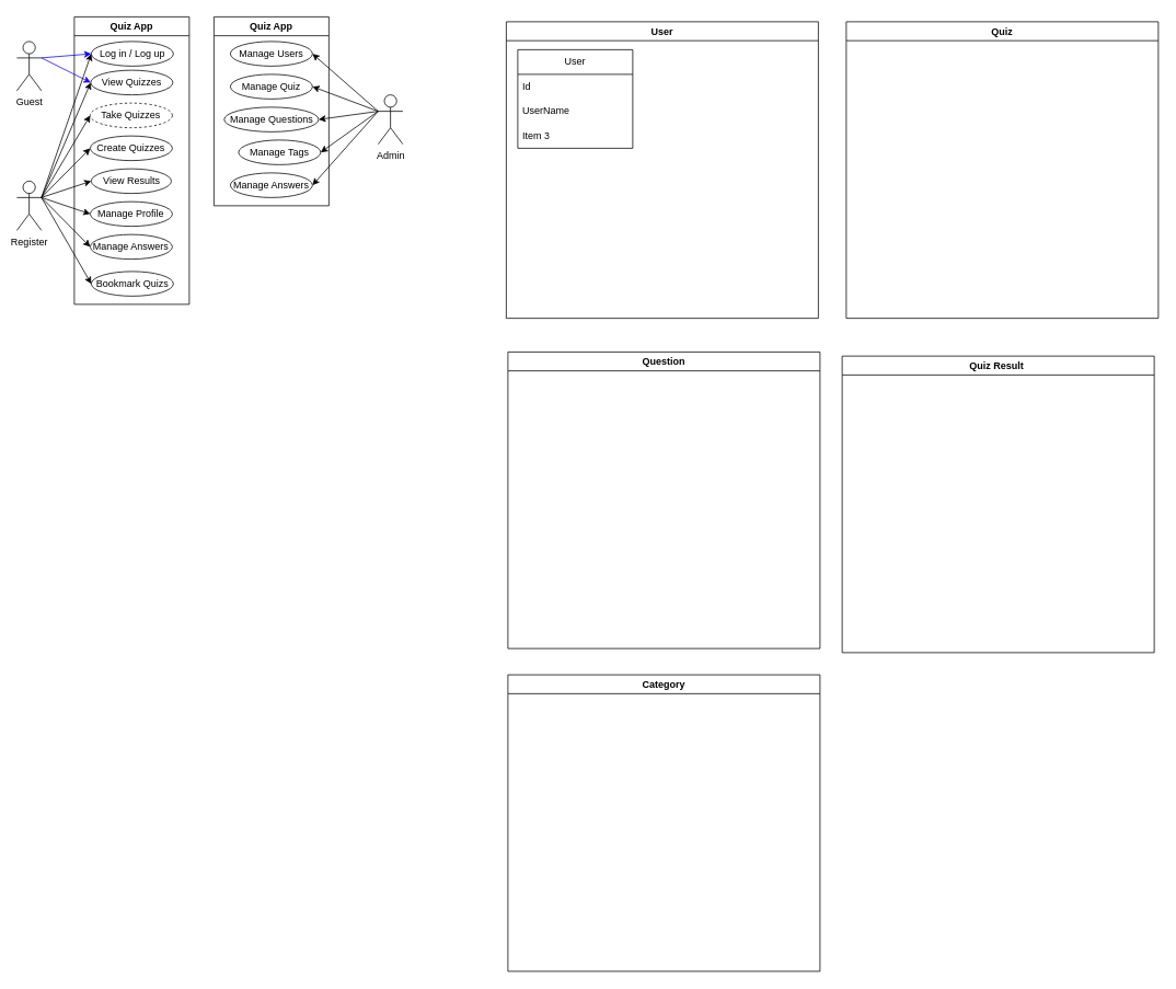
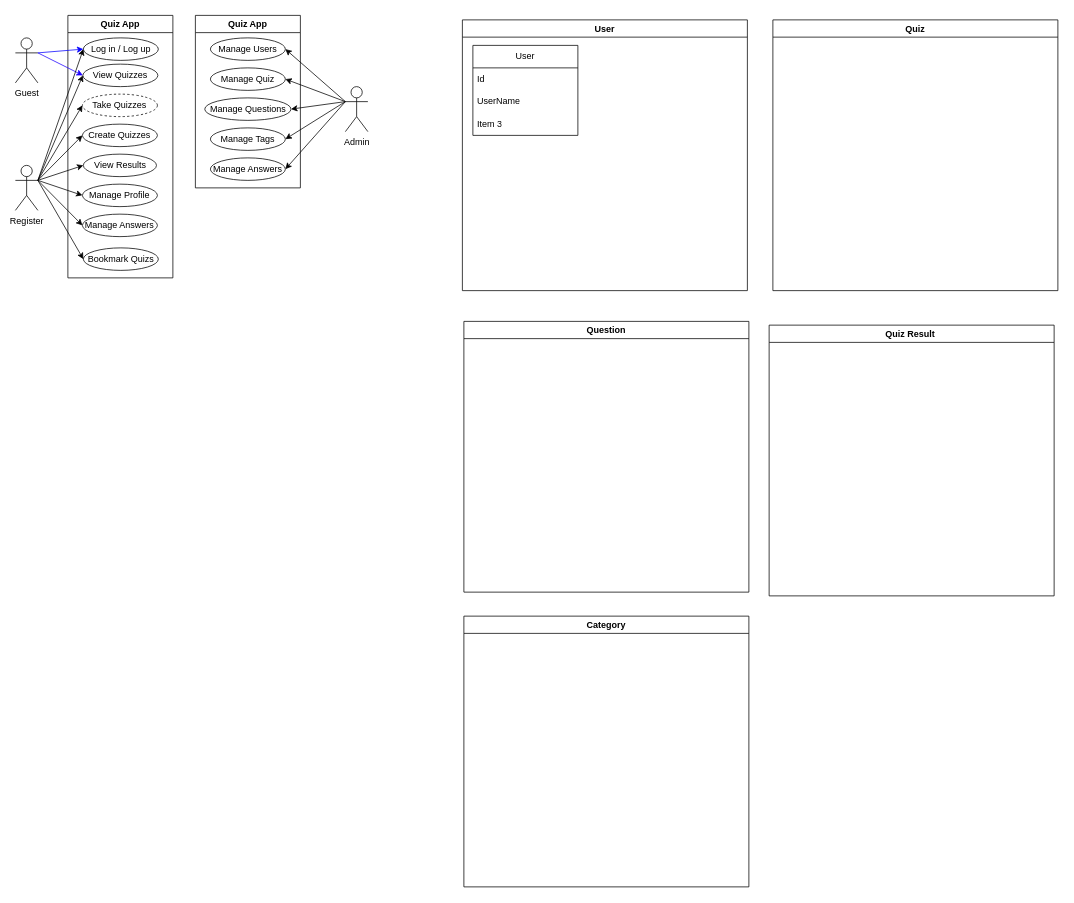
  <mxCell id="0" />
  <mxCell id="1" parent="0" />
  <mxCell id="2" value="Register" style="shape=umlActor;verticalLabelPosition=bottom;verticalAlign=top;html=1;outlineConnect=0;" parent="1" vertex="1"><mxGeometry x="20" y="220" width="30" height="60" as="geometry" /></mxCell>
  <mxCell id="3" value="Admin" style="shape=umlActor;verticalLabelPosition=bottom;verticalAlign=top;html=1;outlineConnect=0;" parent="1" vertex="1"><mxGeometry x="460" y="115" width="30" height="60" as="geometry" /></mxCell>
  <mxCell id="4" value="Quiz App" style="swimlane;whiteSpace=wrap;html=1;" parent="1" vertex="1"><mxGeometry x="260" y="20" width="140" height="230" as="geometry"><mxRectangle x="280" y="50" width="90" height="30" as="alternateBounds" /></mxGeometry></mxCell>
  <mxCell id="5" value="Manage Users" style="ellipse;whiteSpace=wrap;html=1;" parent="4" vertex="1"><mxGeometry x="20" y="30" width="100" height="30" as="geometry" /></mxCell>
- <mxCell id="6" value="Manage Tags" style="ellipse;whiteSpace=wrap;html=1;" parent="4" vertex="1"><mxGeometry x="30" y="150" width="100" height="30" as="geometry" /></mxCell>
+ <mxCell id="6" value="Manage Tags" style="ellipse;whiteSpace=wrap;html=1;" parent="4" vertex="1"><mxGeometry x="20" y="150" width="100" height="30" as="geometry" /></mxCell>
  <mxCell id="7" value="Manage Answers" style="ellipse;whiteSpace=wrap;html=1;" parent="4" vertex="1"><mxGeometry x="20" y="190" width="100" height="30" as="geometry" /></mxCell>
  <mxCell id="8" value="Manage Questions" style="ellipse;whiteSpace=wrap;html=1;" parent="4" vertex="1"><mxGeometry x="12.5" y="110" width="115" height="30" as="geometry" /></mxCell>
  <mxCell id="9" value="Manage Quiz" style="ellipse;whiteSpace=wrap;html=1;" parent="4" vertex="1"><mxGeometry x="20" y="70" width="100" height="30" as="geometry" /></mxCell>
  <mxCell id="10" value="Guest" style="shape=umlActor;verticalLabelPosition=bottom;verticalAlign=top;html=1;outlineConnect=0;" parent="1" vertex="1"><mxGeometry x="20" y="50" width="30" height="60" as="geometry" /></mxCell>
  <mxCell id="11" value="" style="endArrow=classic;html=1;rounded=0;exitX=0;exitY=0.333;exitDx=0;exitDy=0;exitPerimeter=0;entryX=1;entryY=0.5;entryDx=0;entryDy=0;" parent="1" source="3" target="5" edge="1"><mxGeometry width="50" height="50" relative="1" as="geometry"><mxPoint x="450" y="190" as="sourcePoint" /><mxPoint x="500" y="140" as="targetPoint" /></mxGeometry></mxCell>
  <mxCell id="12" value="" style="endArrow=classic;html=1;rounded=0;exitX=0;exitY=0.333;exitDx=0;exitDy=0;exitPerimeter=0;entryX=1;entryY=0.5;entryDx=0;entryDy=0;" parent="1" source="3" target="8" edge="1"><mxGeometry width="50" height="50" relative="1" as="geometry"><mxPoint x="685" y="155" as="sourcePoint" /><mxPoint x="545" y="75" as="targetPoint" /></mxGeometry></mxCell>
  <mxCell id="13" value="" style="endArrow=classic;html=1;rounded=0;exitX=0;exitY=0.333;exitDx=0;exitDy=0;exitPerimeter=0;entryX=1;entryY=0.5;entryDx=0;entryDy=0;" parent="1" source="3" target="9" edge="1"><mxGeometry width="50" height="50" relative="1" as="geometry"><mxPoint x="665" y="80" as="sourcePoint" /><mxPoint x="563" y="125" as="targetPoint" /></mxGeometry></mxCell>
  <mxCell id="14" value="" style="endArrow=classic;html=1;rounded=0;exitX=0;exitY=0.333;exitDx=0;exitDy=0;exitPerimeter=0;entryX=1;entryY=0.5;entryDx=0;entryDy=0;" parent="1" source="3" target="6" edge="1"><mxGeometry width="50" height="50" relative="1" as="geometry"><mxPoint x="665" y="80" as="sourcePoint" /><mxPoint x="563" y="125" as="targetPoint" /></mxGeometry></mxCell>
  <mxCell id="15" value="" style="endArrow=classic;html=1;rounded=0;entryX=1;entryY=0.5;entryDx=0;entryDy=0;exitX=0;exitY=0.333;exitDx=0;exitDy=0;exitPerimeter=0;" parent="1" source="3" target="7" edge="1"><mxGeometry width="50" height="50" relative="1" as="geometry"><mxPoint x="490" y="130" as="sourcePoint" /><mxPoint x="555" y="165" as="targetPoint" /></mxGeometry></mxCell>
  <mxCell id="16" value="Quiz App" style="swimlane;whiteSpace=wrap;html=1;" parent="1" vertex="1"><mxGeometry x="90" y="20" width="140" height="350" as="geometry"><mxRectangle x="280" y="50" width="90" height="30" as="alternateBounds" /></mxGeometry></mxCell>
  <mxCell id="17" value="Take Quizzes" style="ellipse;whiteSpace=wrap;html=1;dashed=1;" parent="16" vertex="1"><mxGeometry x="19.38" y="105" width="100" height="30" as="geometry" /></mxCell>
  <mxCell id="18" value="Manage Profile" style="ellipse;whiteSpace=wrap;html=1;" parent="16" vertex="1"><mxGeometry x="19.38" y="225" width="100" height="30" as="geometry" /></mxCell>
  <mxCell id="19" value="Manage Answers" style="ellipse;whiteSpace=wrap;html=1;" parent="16" vertex="1"><mxGeometry x="19.38" y="265" width="100" height="30" as="geometry" /></mxCell>
  <mxCell id="20" value="View Results" style="ellipse;whiteSpace=wrap;html=1;" parent="16" vertex="1"><mxGeometry x="20.63" y="185" width="97.5" height="30" as="geometry" /></mxCell>
  <mxCell id="21" value="Create Quizzes" style="ellipse;whiteSpace=wrap;html=1;" parent="16" vertex="1"><mxGeometry x="19.38" y="145" width="100" height="30" as="geometry" /></mxCell>
  <mxCell id="22" value="View Quizzes" style="ellipse;whiteSpace=wrap;html=1;" parent="16" vertex="1"><mxGeometry x="20" y="65" width="100" height="30" as="geometry" /></mxCell>
  <mxCell id="23" value="Log in / Log up" style="ellipse;whiteSpace=wrap;html=1;" parent="16" vertex="1"><mxGeometry x="20.63" y="30" width="100" height="30" as="geometry" /></mxCell>
  <mxCell id="24" value="Bookmark Quizs" style="ellipse;whiteSpace=wrap;html=1;" parent="16" vertex="1"><mxGeometry x="20.63" y="310" width="100" height="30" as="geometry" /></mxCell>
  <mxCell id="25" value="" style="endArrow=classic;html=1;rounded=0;exitX=1;exitY=0.333;exitDx=0;exitDy=0;exitPerimeter=0;entryX=0;entryY=0.5;entryDx=0;entryDy=0;" parent="1" source="2" target="17" edge="1"><mxGeometry width="50" height="50" relative="1" as="geometry"><mxPoint x="95" y="290" as="sourcePoint" /><mxPoint x="0" y="370" as="targetPoint" /></mxGeometry></mxCell>
  <mxCell id="26" value="" style="endArrow=classic;html=1;rounded=0;exitX=1;exitY=0.333;exitDx=0;exitDy=0;exitPerimeter=0;entryX=0;entryY=0.5;entryDx=0;entryDy=0;" parent="1" source="2" target="21" edge="1"><mxGeometry width="50" height="50" relative="1" as="geometry"><mxPoint x="25" y="80" as="sourcePoint" /><mxPoint x="120" y="75" as="targetPoint" /></mxGeometry></mxCell>
  <mxCell id="27" value="" style="endArrow=classic;html=1;rounded=0;exitX=1;exitY=0.333;exitDx=0;exitDy=0;exitPerimeter=0;entryX=0;entryY=0.5;entryDx=0;entryDy=0;" parent="1" source="2" target="20" edge="1"><mxGeometry width="50" height="50" relative="1" as="geometry"><mxPoint x="35" y="90" as="sourcePoint" /><mxPoint x="130" y="85" as="targetPoint" /></mxGeometry></mxCell>
  <mxCell id="28" value="" style="endArrow=classic;html=1;rounded=0;exitX=1;exitY=0.333;exitDx=0;exitDy=0;exitPerimeter=0;entryX=0;entryY=0.5;entryDx=0;entryDy=0;" parent="1" source="2" target="18" edge="1"><mxGeometry width="50" height="50" relative="1" as="geometry"><mxPoint x="45" y="100" as="sourcePoint" /><mxPoint x="140" y="95" as="targetPoint" /></mxGeometry></mxCell>
  <mxCell id="29" value="" style="endArrow=classic;html=1;rounded=0;exitX=1;exitY=0.333;exitDx=0;exitDy=0;exitPerimeter=0;entryX=0;entryY=0.5;entryDx=0;entryDy=0;" parent="1" source="2" target="19" edge="1"><mxGeometry width="50" height="50" relative="1" as="geometry"><mxPoint x="55" y="110" as="sourcePoint" /><mxPoint x="150" y="105" as="targetPoint" /></mxGeometry></mxCell>
  <mxCell id="30" value="" style="endArrow=classic;html=1;rounded=0;exitX=1;exitY=0.333;exitDx=0;exitDy=0;exitPerimeter=0;entryX=0;entryY=0.5;entryDx=0;entryDy=0;" parent="1" source="2" target="22" edge="1"><mxGeometry width="50" height="50" relative="1" as="geometry"><mxPoint x="40" y="100" as="sourcePoint" /><mxPoint x="119" y="115" as="targetPoint" /></mxGeometry></mxCell>
  <mxCell id="31" value="" style="endArrow=classic;html=1;rounded=0;exitX=1;exitY=0.333;exitDx=0;exitDy=0;exitPerimeter=0;entryX=0;entryY=0.5;entryDx=0;entryDy=0;strokeColor=#1e00ff;" parent="1" source="10" target="22" edge="1"><mxGeometry width="50" height="50" relative="1" as="geometry"><mxPoint x="40" y="100" as="sourcePoint" /><mxPoint x="120" y="75" as="targetPoint" /></mxGeometry></mxCell>
  <mxCell id="32" value="" style="endArrow=classic;html=1;rounded=0;exitX=1;exitY=0.333;exitDx=0;exitDy=0;exitPerimeter=0;entryX=0;entryY=0.5;entryDx=0;entryDy=0;" parent="1" source="2" target="23" edge="1"><mxGeometry width="50" height="50" relative="1" as="geometry"><mxPoint x="40" y="100" as="sourcePoint" /><mxPoint x="120" y="140" as="targetPoint" /></mxGeometry></mxCell>
  <mxCell id="33" value="" style="endArrow=classic;html=1;rounded=0;exitX=1;exitY=0.333;exitDx=0;exitDy=0;exitPerimeter=0;entryX=0;entryY=0.5;entryDx=0;entryDy=0;strokeColor=#0400FF;" parent="1" source="10" target="23" edge="1"><mxGeometry width="50" height="50" relative="1" as="geometry"><mxPoint x="50" y="110" as="sourcePoint" /><mxPoint x="130" y="150" as="targetPoint" /></mxGeometry></mxCell>
  <mxCell id="34" value="" style="endArrow=classic;html=1;rounded=0;exitX=1;exitY=0.333;exitDx=0;exitDy=0;exitPerimeter=0;entryX=0;entryY=0.5;entryDx=0;entryDy=0;" parent="1" source="2" target="24" edge="1"><mxGeometry width="50" height="50" relative="1" as="geometry"><mxPoint x="50" y="250" as="sourcePoint" /><mxPoint x="120" y="340" as="targetPoint" /></mxGeometry></mxCell>
  <mxCell id="35" value="User" style="swimlane;whiteSpace=wrap;html=1;" vertex="1" parent="1"><mxGeometry x="616" y="26" width="380" height="361" as="geometry" /></mxCell>
  <mxCell id="36" value="User" style="swimlane;fontStyle=0;childLayout=stackLayout;horizontal=1;startSize=30;horizontalStack=0;resizeParent=1;resizeParentMax=0;resizeLast=0;collapsible=1;marginBottom=0;whiteSpace=wrap;html=1;" vertex="1" parent="35"><mxGeometry x="14" y="34" width="140" height="120" as="geometry" /></mxCell>
  <mxCell id="37" value="Id" style="text;strokeColor=none;fillColor=none;align=left;verticalAlign=middle;spacingLeft=4;spacingRight=4;overflow=hidden;points=[[0,0.5],[1,0.5]];portConstraint=eastwest;rotatable=0;whiteSpace=wrap;html=1;" vertex="1" parent="36"><mxGeometry y="30" width="140" height="30" as="geometry" /></mxCell>
  <mxCell id="38" value="UserName" style="text;strokeColor=none;fillColor=none;align=left;verticalAlign=middle;spacingLeft=4;spacingRight=4;overflow=hidden;points=[[0,0.5],[1,0.5]];portConstraint=eastwest;rotatable=0;whiteSpace=wrap;html=1;" vertex="1" parent="36"><mxGeometry y="60" width="140" height="30" as="geometry" /></mxCell>
  <mxCell id="39" value="Item 3" style="text;strokeColor=none;fillColor=none;align=left;verticalAlign=middle;spacingLeft=4;spacingRight=4;overflow=hidden;points=[[0,0.5],[1,0.5]];portConstraint=eastwest;rotatable=0;whiteSpace=wrap;html=1;" vertex="1" parent="36"><mxGeometry y="90" width="140" height="30" as="geometry" /></mxCell>
  <mxCell id="40" value="Quiz" style="swimlane;whiteSpace=wrap;html=1;" vertex="1" parent="1"><mxGeometry x="1030" y="26" width="380" height="361" as="geometry" /></mxCell>
  <mxCell id="41" value="Question" style="swimlane;whiteSpace=wrap;html=1;" vertex="1" parent="1"><mxGeometry x="618" y="428" width="380" height="361" as="geometry" /></mxCell>
  <mxCell id="42" value="Quiz Result&amp;nbsp;" style="swimlane;whiteSpace=wrap;html=1;" vertex="1" parent="1"><mxGeometry x="1025" y="433" width="380" height="361" as="geometry" /></mxCell>
  <mxCell id="43" value="Category" style="swimlane;whiteSpace=wrap;html=1;" vertex="1" parent="1"><mxGeometry x="618" y="821" width="380" height="361" as="geometry" /></mxCell>
